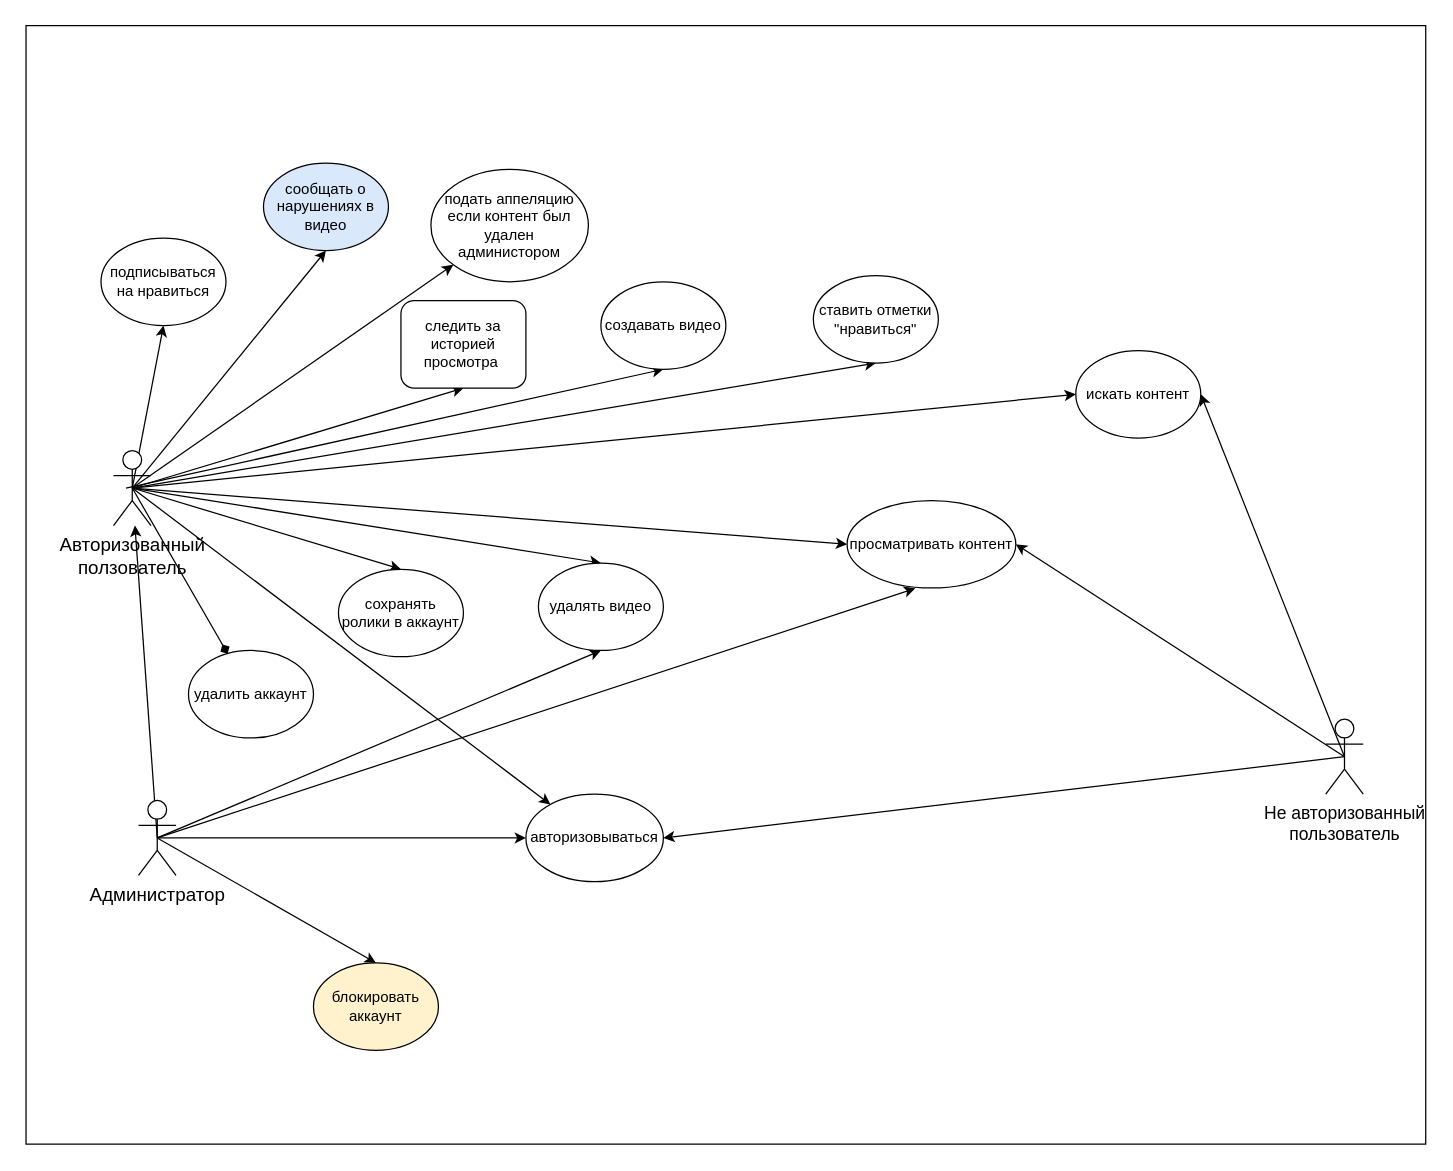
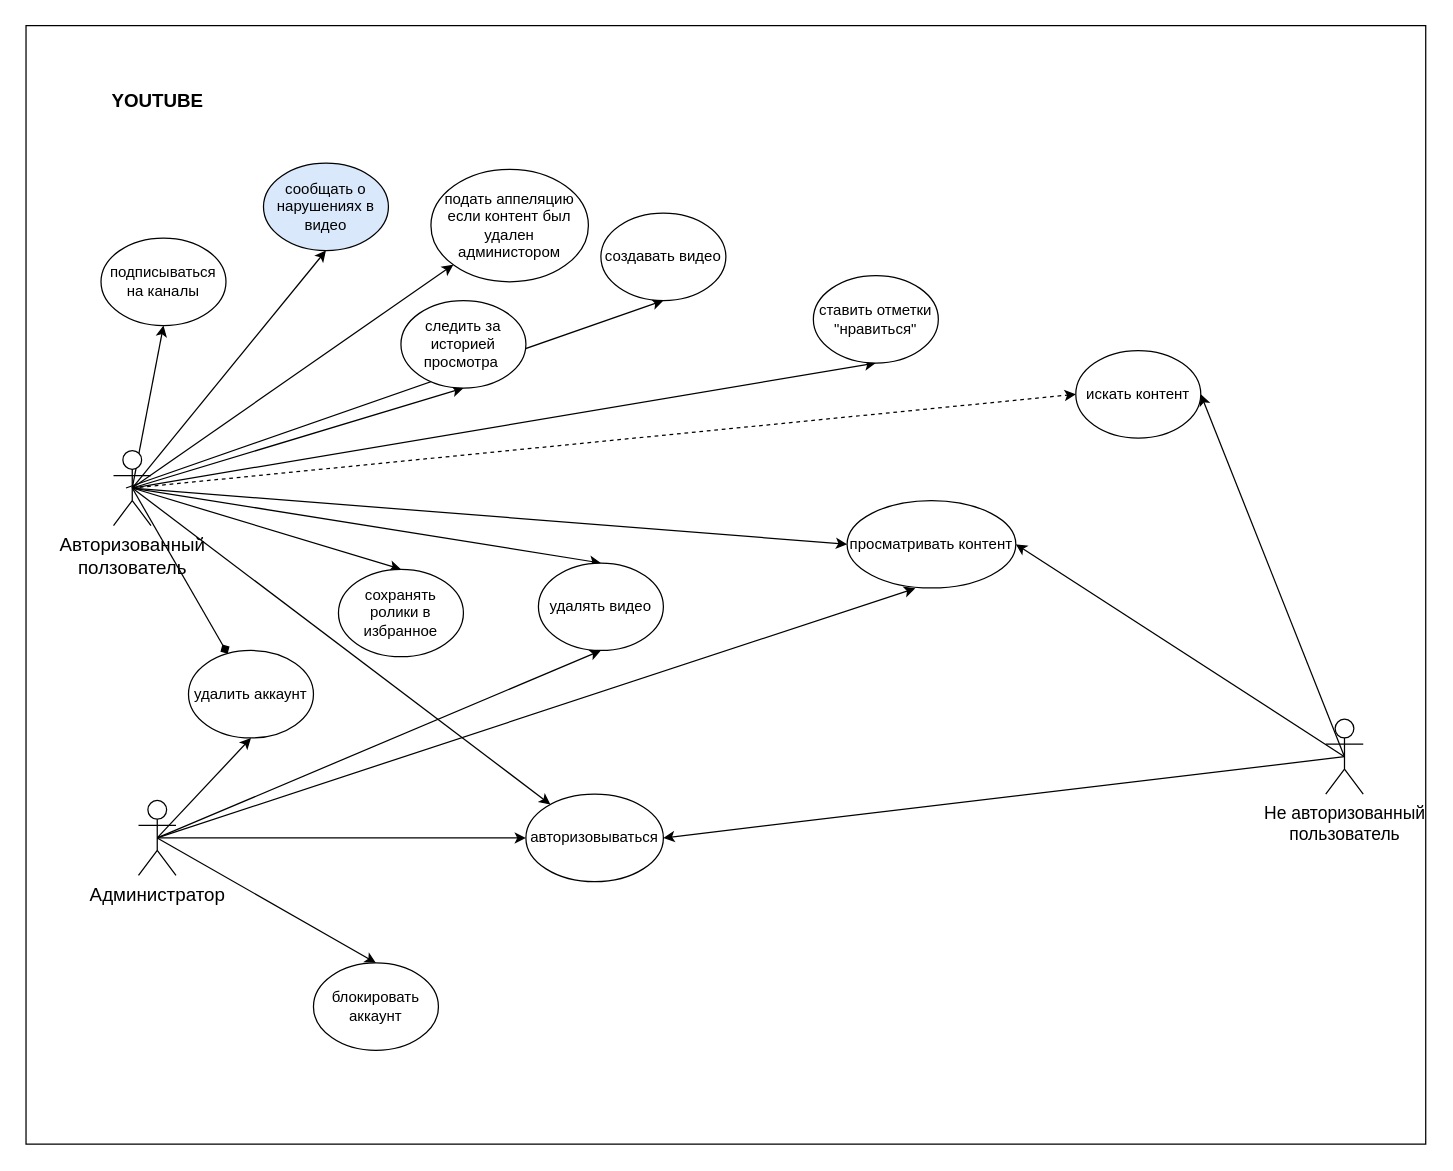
  <mxCell id="0" />
  <mxCell id="1" parent="0" />
  <mxCell id="2" value="" style="rounded=0;whiteSpace=wrap;html=1;" parent="1" vertex="1"><mxGeometry x="20" y="20" width="1120" height="895" as="geometry" /></mxCell>
+ <mxCell id="3" value="&lt;b&gt;&lt;font style=&quot;font-size: 15px;&quot;&gt;YOUTUBE&lt;/font&gt;&lt;/b&gt;" style="text;html=1;resizable=0;autosize=1;align=center;verticalAlign=middle;points=[];fillColor=none;strokeColor=none;rounded=0;" parent="1" vertex="1"><mxGeometry x="75" y="65" width="100" height="30" as="geometry" /></mxCell>
  <mxCell id="4" style="rounded=0;orthogonalLoop=1;jettySize=auto;html=1;exitX=0.5;exitY=0.5;exitDx=0;exitDy=0;exitPerimeter=0;fontSize=12;endArrow=diamond;" parent="1" source="16" target="34" edge="1"><mxGeometry relative="1" as="geometry" /></mxCell>
  <mxCell id="5" style="rounded=0;orthogonalLoop=1;jettySize=auto;html=1;exitX=0.5;exitY=0.5;exitDx=0;exitDy=0;exitPerimeter=0;entryX=0.5;entryY=0;entryDx=0;entryDy=0;fontSize=12;" parent="1" source="16" target="38" edge="1"><mxGeometry relative="1" as="geometry" /></mxCell>
  <mxCell id="6" style="rounded=0;orthogonalLoop=1;jettySize=auto;html=1;exitX=0.5;exitY=0.5;exitDx=0;exitDy=0;exitPerimeter=0;fontSize=12;" parent="1" source="16" target="29" edge="1"><mxGeometry relative="1" as="geometry" /></mxCell>
  <mxCell id="7" style="rounded=0;orthogonalLoop=1;jettySize=auto;html=1;exitX=0.5;exitY=0.5;exitDx=0;exitDy=0;exitPerimeter=0;fontSize=12;entryX=0;entryY=0.5;entryDx=0;entryDy=0;" parent="1" source="16" target="30" edge="1"><mxGeometry relative="1" as="geometry"><mxPoint x="540" y="425" as="targetPoint" /></mxGeometry></mxCell>
  <mxCell id="8" style="rounded=0;orthogonalLoop=1;jettySize=auto;html=1;entryX=0.5;entryY=1;entryDx=0;entryDy=0;fontSize=12;" parent="1" target="37" edge="1"><mxGeometry relative="1" as="geometry"><mxPoint x="100" y="390" as="sourcePoint" /></mxGeometry></mxCell>
  <mxCell id="9" style="rounded=0;orthogonalLoop=1;jettySize=auto;html=1;exitX=0.5;exitY=0.5;exitDx=0;exitDy=0;exitPerimeter=0;entryX=0.5;entryY=1;entryDx=0;entryDy=0;fontSize=12;" parent="1" source="16" target="27" edge="1"><mxGeometry relative="1" as="geometry" /></mxCell>
- <mxCell id="10" style="rounded=0;orthogonalLoop=1;jettySize=auto;html=1;exitX=0.5;exitY=0.5;exitDx=0;exitDy=0;exitPerimeter=0;entryX=0;entryY=0.5;entryDx=0;entryDy=0;fontSize=12;" parent="1" source="16" target="35" edge="1"><mxGeometry relative="1" as="geometry" /></mxCell>
+ <mxCell id="10" style="rounded=0;orthogonalLoop=1;jettySize=auto;html=1;exitX=0.5;exitY=0.5;exitDx=0;exitDy=0;exitPerimeter=0;entryX=0;entryY=0.5;entryDx=0;entryDy=0;fontSize=12;dashed=1;" parent="1" source="16" target="35" edge="1"><mxGeometry relative="1" as="geometry" /></mxCell>
  <mxCell id="11" style="rounded=0;orthogonalLoop=1;jettySize=auto;html=1;exitX=0.5;exitY=0.5;exitDx=0;exitDy=0;exitPerimeter=0;entryX=0.5;entryY=1;entryDx=0;entryDy=0;fontSize=12;" parent="1" source="16" target="31" edge="1"><mxGeometry relative="1" as="geometry" /></mxCell>
  <mxCell id="12" style="rounded=0;orthogonalLoop=1;jettySize=auto;html=1;exitX=0.5;exitY=0.5;exitDx=0;exitDy=0;exitPerimeter=0;entryX=0.5;entryY=1;entryDx=0;entryDy=0;fontSize=12;" parent="1" source="16" target="28" edge="1"><mxGeometry relative="1" as="geometry" /></mxCell>
  <mxCell id="13" style="rounded=0;orthogonalLoop=1;jettySize=auto;html=1;exitX=0.5;exitY=0.5;exitDx=0;exitDy=0;exitPerimeter=0;fontSize=12;" parent="1" source="16" target="33" edge="1"><mxGeometry relative="1" as="geometry" /></mxCell>
  <mxCell id="14" style="rounded=0;orthogonalLoop=1;jettySize=auto;html=1;exitX=0.5;exitY=0.5;exitDx=0;exitDy=0;exitPerimeter=0;entryX=0.5;entryY=1;entryDx=0;entryDy=0;fontSize=12;" parent="1" source="16" target="32" edge="1"><mxGeometry relative="1" as="geometry" /></mxCell>
  <mxCell id="15" style="rounded=0;orthogonalLoop=1;jettySize=auto;html=1;exitX=0.5;exitY=0.5;exitDx=0;exitDy=0;exitPerimeter=0;entryX=0.5;entryY=0;entryDx=0;entryDy=0;fontSize=12;" parent="1" source="16" target="36" edge="1"><mxGeometry relative="1" as="geometry" /></mxCell>
  <mxCell id="16" value="&lt;div&gt;Авторизованный&lt;/div&gt;&lt;div&gt;ползователь&lt;br&gt;&lt;/div&gt;" style="shape=umlActor;verticalLabelPosition=bottom;verticalAlign=top;html=1;outlineConnect=0;fontSize=15;" parent="1" vertex="1"><mxGeometry x="90" y="360" width="30" height="60" as="geometry" /></mxCell>
  <mxCell id="17" style="rounded=0;orthogonalLoop=1;jettySize=auto;html=1;exitX=0.5;exitY=0.5;exitDx=0;exitDy=0;exitPerimeter=0;entryX=1;entryY=0.5;entryDx=0;entryDy=0;fontSize=12;" parent="1" source="20" target="29" edge="1"><mxGeometry relative="1" as="geometry" /></mxCell>
  <mxCell id="18" style="rounded=0;orthogonalLoop=1;jettySize=auto;html=1;exitX=0.5;exitY=0.5;exitDx=0;exitDy=0;exitPerimeter=0;entryX=1;entryY=0.5;entryDx=0;entryDy=0;fontSize=12;" parent="1" source="20" target="30" edge="1"><mxGeometry relative="1" as="geometry" /></mxCell>
  <mxCell id="19" style="rounded=0;orthogonalLoop=1;jettySize=auto;html=1;exitX=0.5;exitY=0.5;exitDx=0;exitDy=0;exitPerimeter=0;entryX=1;entryY=0.5;entryDx=0;entryDy=0;fontSize=12;" parent="1" source="20" target="35" edge="1"><mxGeometry relative="1" as="geometry" /></mxCell>
  <mxCell id="20" value="&lt;div style=&quot;font-size: 14px;&quot;&gt;&lt;font style=&quot;font-size: 14px;&quot;&gt;Не авторизованный&lt;/font&gt;&lt;/div&gt;&lt;div style=&quot;font-size: 14px;&quot;&gt;&lt;font style=&quot;font-size: 14px;&quot;&gt;пользователь&lt;br&gt;&lt;/font&gt;&lt;/div&gt;" style="shape=umlActor;verticalLabelPosition=bottom;verticalAlign=top;html=1;outlineConnect=0;fontSize=15;" parent="1" vertex="1"><mxGeometry x="1060" y="575" width="30" height="60" as="geometry" /></mxCell>
- <mxCell id="21" style="rounded=0;orthogonalLoop=1;jettySize=auto;html=1;exitX=0.5;exitY=0.5;exitDx=0;exitDy=0;exitPerimeter=0;fontSize=12;" parent="1" source="26" target="16" edge="1"><mxGeometry relative="1" as="geometry" /></mxCell>
+ <mxCell id="21" style="rounded=0;orthogonalLoop=1;jettySize=auto;html=1;exitX=0.5;exitY=0.5;exitDx=0;exitDy=0;exitPerimeter=0;entryX=0.5;entryY=1;entryDx=0;entryDy=0;fontSize=12;" parent="1" source="26" target="34" edge="1"><mxGeometry relative="1" as="geometry" /></mxCell>
  <mxCell id="22" style="rounded=0;orthogonalLoop=1;jettySize=auto;html=1;exitX=0.5;exitY=0.5;exitDx=0;exitDy=0;exitPerimeter=0;entryX=0.5;entryY=1;entryDx=0;entryDy=0;fontSize=12;" parent="1" source="26" target="38" edge="1"><mxGeometry relative="1" as="geometry" /></mxCell>
  <mxCell id="23" style="rounded=0;orthogonalLoop=1;jettySize=auto;html=1;exitX=0.5;exitY=0.5;exitDx=0;exitDy=0;exitPerimeter=0;entryX=0;entryY=0.5;entryDx=0;entryDy=0;fontSize=12;" parent="1" source="26" target="29" edge="1"><mxGeometry relative="1" as="geometry" /></mxCell>
  <mxCell id="24" style="rounded=0;orthogonalLoop=1;jettySize=auto;html=1;exitX=0.5;exitY=0.5;exitDx=0;exitDy=0;exitPerimeter=0;entryX=0.404;entryY=1.004;entryDx=0;entryDy=0;entryPerimeter=0;fontSize=12;" parent="1" source="26" target="30" edge="1"><mxGeometry relative="1" as="geometry" /></mxCell>
  <mxCell id="25" style="rounded=0;orthogonalLoop=1;jettySize=auto;html=1;exitX=0.5;exitY=0.5;exitDx=0;exitDy=0;exitPerimeter=0;entryX=0.5;entryY=0;entryDx=0;entryDy=0;fontSize=12;" parent="1" source="26" target="39" edge="1"><mxGeometry relative="1" as="geometry" /></mxCell>
  <mxCell id="26" value="&lt;font style=&quot;font-size: 15px;&quot;&gt;Администратор&lt;/font&gt;" style="shape=umlActor;verticalLabelPosition=bottom;verticalAlign=top;html=1;outlineConnect=0;fontSize=15;" parent="1" vertex="1"><mxGeometry x="110" y="640" width="30" height="60" as="geometry" /></mxCell>
  <mxCell id="27" value="&lt;div&gt;ставить отметки&lt;/div&gt;&lt;div&gt;&quot;нравиться&quot;&lt;br&gt;&lt;/div&gt;" style="ellipse;whiteSpace=wrap;html=1;fontSize=12;" parent="1" vertex="1"><mxGeometry x="650" y="220" width="100" height="70" as="geometry" /></mxCell>
- <mxCell id="28" value="подписываться на нравиться" style="ellipse;whiteSpace=wrap;html=1;fontSize=12;" parent="1" vertex="1"><mxGeometry x="80" y="190" width="100" height="70" as="geometry" /></mxCell>
+ <mxCell id="28" value="подписываться на каналы" style="ellipse;whiteSpace=wrap;html=1;fontSize=12;" parent="1" vertex="1"><mxGeometry x="80" y="190" width="100" height="70" as="geometry" /></mxCell>
  <mxCell id="29" value="авторизовываться" style="ellipse;whiteSpace=wrap;html=1;fontSize=12;" parent="1" vertex="1"><mxGeometry x="420" y="635" width="110" height="70" as="geometry" /></mxCell>
  <mxCell id="30" value="просматривать контент" style="ellipse;whiteSpace=wrap;html=1;fontSize=12;" parent="1" vertex="1"><mxGeometry x="677" y="400" width="135" height="70" as="geometry" /></mxCell>
- <mxCell id="31" value="следить за историей просмотра&amp;nbsp; " style="whiteSpace=wrap;html=1;fontSize=12;rounded=1;" parent="1" vertex="1"><mxGeometry x="320" y="240" width="100" height="70" as="geometry" /></mxCell>
+ <mxCell id="31" value="следить за историей просмотра&amp;nbsp; " style="ellipse;whiteSpace=wrap;html=1;fontSize=12;" parent="1" vertex="1"><mxGeometry x="320" y="240" width="100" height="70" as="geometry" /></mxCell>
  <mxCell id="32" value="сообщать о нарушениях в видео" style="ellipse;whiteSpace=wrap;html=1;fontSize=12;fillColor=#dae8fc;" parent="1" vertex="1"><mxGeometry x="210" y="130" width="100" height="70" as="geometry" /></mxCell>
  <mxCell id="33" value="подать аппеляцию если контент был удален администором" style="ellipse;whiteSpace=wrap;html=1;fontSize=12;" parent="1" vertex="1"><mxGeometry x="344" y="135" width="126" height="90" as="geometry" /></mxCell>
  <mxCell id="34" value="удалить аккаунт" style="ellipse;whiteSpace=wrap;html=1;fontSize=12;" parent="1" vertex="1"><mxGeometry x="150" y="520" width="100" height="70" as="geometry" /></mxCell>
  <mxCell id="35" value="искать контент" style="ellipse;whiteSpace=wrap;html=1;fontSize=12;" parent="1" vertex="1"><mxGeometry x="860" y="280" width="100" height="70" as="geometry" /></mxCell>
- <mxCell id="36" value="сохранять ролики в аккаунт" style="ellipse;whiteSpace=wrap;html=1;fontSize=12;" parent="1" vertex="1"><mxGeometry x="270" y="455" width="100" height="70" as="geometry" /></mxCell>
- <mxCell id="37" value="создавать видео " style="ellipse;whiteSpace=wrap;html=1;fontSize=12;" parent="1" vertex="1"><mxGeometry x="480" y="225" width="100" height="70" as="geometry" /></mxCell>
+ <mxCell id="36" value="сохранять ролики в избранное" style="ellipse;whiteSpace=wrap;html=1;fontSize=12;" parent="1" vertex="1"><mxGeometry x="270" y="455" width="100" height="70" as="geometry" /></mxCell>
+ <mxCell id="37" value="создавать видео " style="ellipse;whiteSpace=wrap;html=1;fontSize=12;" parent="1" vertex="1"><mxGeometry x="480" y="170" width="100" height="70" as="geometry" /></mxCell>
  <mxCell id="38" value="удалять видео " style="ellipse;whiteSpace=wrap;html=1;fontSize=12;" parent="1" vertex="1"><mxGeometry x="430" y="450" width="100" height="70" as="geometry" /></mxCell>
- <mxCell id="39" value="блокировать аккаунт" style="ellipse;whiteSpace=wrap;html=1;fontSize=12;fillColor=#fff2cc;" parent="1" vertex="1"><mxGeometry x="250" y="770" width="100" height="70" as="geometry" /></mxCell>
+ <mxCell id="39" value="блокировать аккаунт" style="ellipse;whiteSpace=wrap;html=1;fontSize=12;" parent="1" vertex="1"><mxGeometry x="250" y="770" width="100" height="70" as="geometry" /></mxCell>
